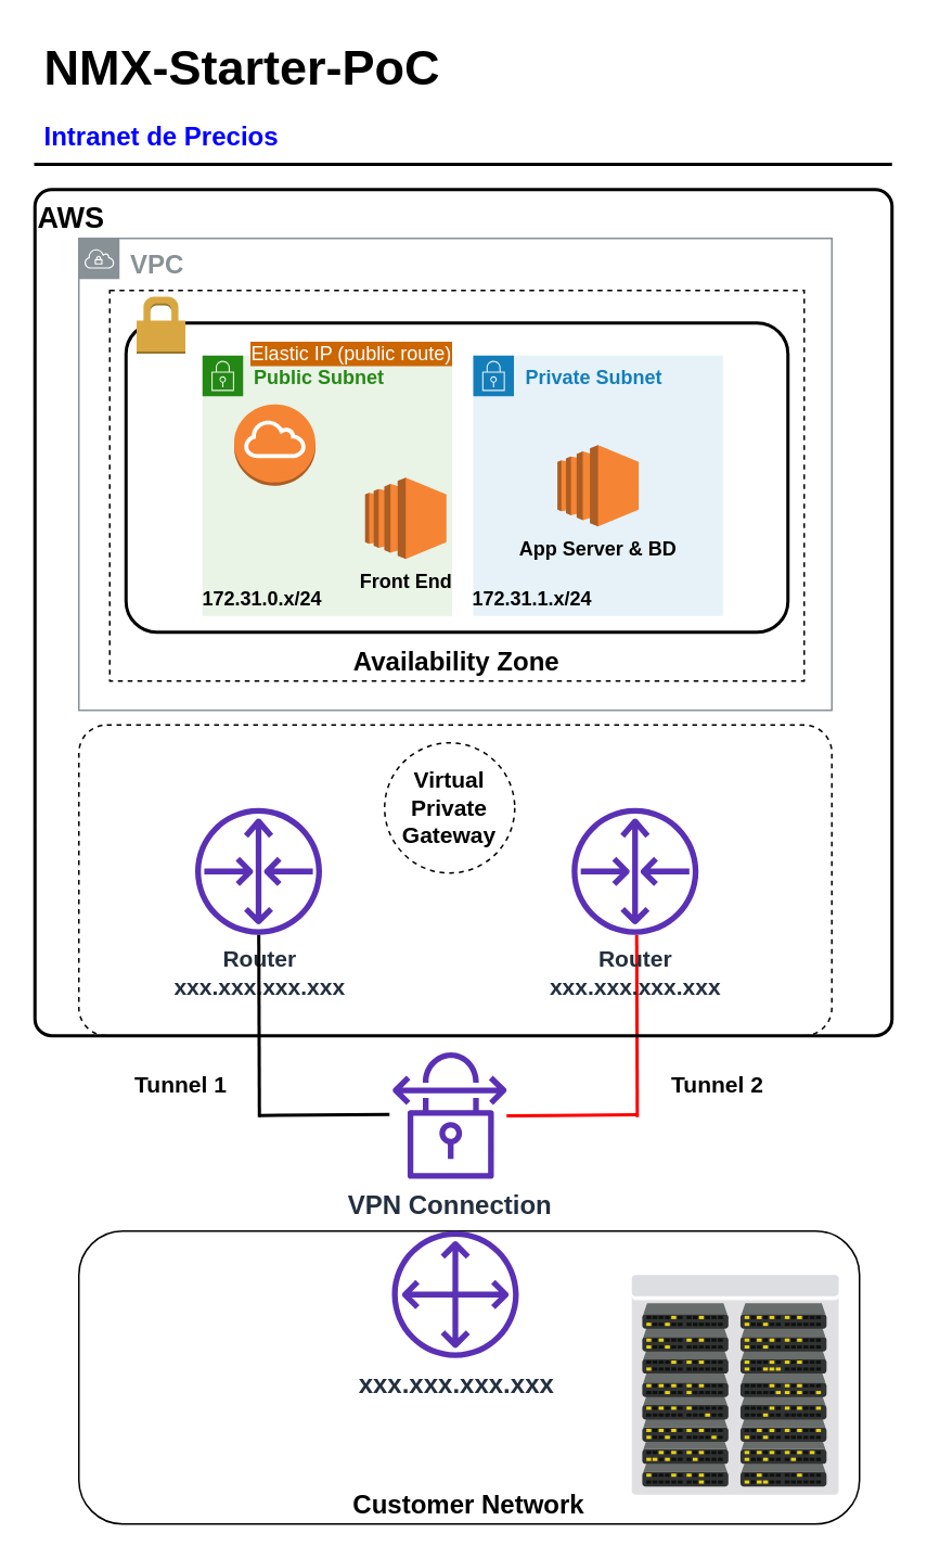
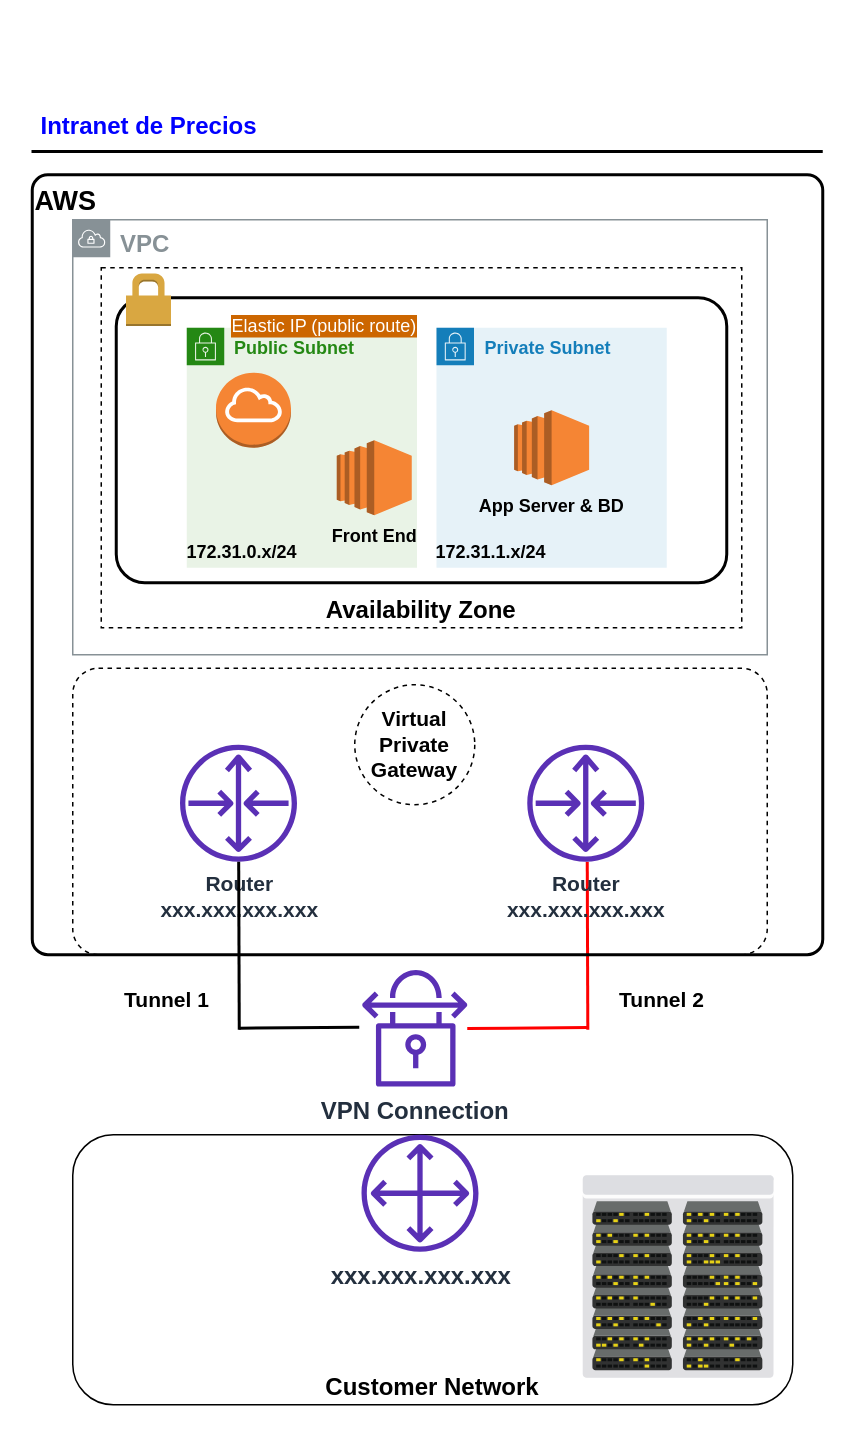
  <mxCell id="0" />
  <mxCell id="1" parent="0" />
  <mxCell id="2" value="" style="endArrow=none;html=1;strokeWidth=2;strokeColor=#FF0000;fontSize=11;" parent="1" edge="1"><mxGeometry width="50" height="50" relative="1" as="geometry"><mxPoint x="391.37" y="686" as="sourcePoint" /><mxPoint x="390.999" y="574" as="targetPoint" /></mxGeometry></mxCell>
  <mxCell id="3" value="AWS" style="rounded=1;arcSize=2;fillColor=none;gradientColor=none;strokeWidth=2;fontStyle=1;verticalAlign=top;align=left;fontSize=18;" parent="1" vertex="1"><mxGeometry x="21" y="116" width="527" height="520" as="geometry" /></mxCell>
  <mxCell id="4" value="&lt;font style=&quot;font-size: 16px&quot;&gt;&lt;b&gt;VPC&lt;/b&gt;&lt;/font&gt;" style="outlineConnect=0;gradientColor=none;html=1;whiteSpace=wrap;fontSize=12;fontStyle=0;shape=mxgraph.aws4.group;grIcon=mxgraph.aws4.group_vpc;strokeColor=#879196;fillColor=none;verticalAlign=top;align=left;spacingLeft=30;fontColor=#879196;dashed=0;" parent="1" vertex="1"><mxGeometry x="48" y="146" width="463" height="290" as="geometry" /></mxCell>
  <mxCell id="5" value="&lt;b&gt;&lt;font style=&quot;font-size: 16px&quot;&gt;Availability Zone&lt;/font&gt;&lt;/b&gt;" style="rounded=0;whiteSpace=wrap;html=1;fillColor=none;dashed=1;verticalAlign=bottom;" parent="1" vertex="1"><mxGeometry x="67" y="178" width="427" height="240" as="geometry" /></mxCell>
  <mxCell id="6" value="" style="rounded=1;whiteSpace=wrap;html=1;dashed=1;fillColor=none;arcSize=9;" parent="1" vertex="1"><mxGeometry x="48" y="445" width="463" height="191" as="geometry" /></mxCell>
- <mxCell id="7" value="NMX-Starter-PoC" style="text;html=1;resizable=0;points=[];autosize=1;align=left;verticalAlign=top;spacingTop=-4;fontSize=30;fontStyle=1" parent="1" vertex="1"><mxGeometry x="24.5" y="20.5" width="260" height="40" as="geometry" /></mxCell>
  <mxCell id="8" value="Intranet de Precios" style="text;html=1;resizable=0;points=[];autosize=1;align=left;verticalAlign=top;spacingTop=-4;fontSize=16;fontColor=#0000FF;fontStyle=1" parent="1" vertex="1"><mxGeometry x="24.5" y="70.5" width="160" height="20" as="geometry" /></mxCell>
  <mxCell id="9" value="" style="line;strokeWidth=2;html=1;fontSize=14;" parent="1" vertex="1"><mxGeometry x="20.5" y="95.5" width="527.5" height="10" as="geometry" /></mxCell>
  <mxCell id="10" value="&lt;b style=&quot;font-size: 14px&quot;&gt;Router&lt;br&gt;xxx.xxx.xxx.xxx&lt;br&gt;&lt;/b&gt;" style="outlineConnect=0;fontColor=#232F3E;gradientColor=none;fillColor=#5A30B5;strokeColor=none;dashed=0;verticalLabelPosition=bottom;verticalAlign=top;align=center;html=1;fontSize=12;fontStyle=0;aspect=fixed;pointerEvents=1;shape=mxgraph.aws4.router;" parent="1" vertex="1"><mxGeometry x="119.5" y="496" width="78" height="78" as="geometry" /></mxCell>
  <mxCell id="11" value="&lt;b style=&quot;font-size: 14px&quot;&gt;Router&lt;br&gt;xxx.xxx.xxx.xxx&lt;br&gt;&lt;/b&gt;" style="outlineConnect=0;fontColor=#232F3E;gradientColor=none;fillColor=#5A30B5;strokeColor=none;dashed=0;verticalLabelPosition=bottom;verticalAlign=top;align=center;html=1;fontSize=12;fontStyle=0;aspect=fixed;pointerEvents=1;shape=mxgraph.aws4.router;" parent="1" vertex="1"><mxGeometry x="351" y="496" width="78" height="78" as="geometry" /></mxCell>
  <mxCell id="12" value="&lt;b style=&quot;font-size: 14px;&quot;&gt;Virtual Private Gateway&lt;/b&gt;" style="ellipse;whiteSpace=wrap;html=1;aspect=fixed;fillColor=none;fontSize=14;dashed=1;" parent="1" vertex="1"><mxGeometry x="236" y="456" width="80" height="80" as="geometry" /></mxCell>
  <mxCell id="13" value="" style="endArrow=none;html=1;strokeWidth=2;" parent="1" target="10" edge="1"><mxGeometry width="50" height="50" relative="1" as="geometry"><mxPoint x="159" y="686" as="sourcePoint" /><mxPoint x="651" y="606" as="targetPoint" /></mxGeometry></mxCell>
  <mxCell id="14" value="&lt;font style=&quot;font-size: 16px&quot;&gt;&lt;b&gt;VPN Connection&lt;/b&gt;&lt;/font&gt;" style="outlineConnect=0;fontColor=#232F3E;gradientColor=none;fillColor=#5A30B5;strokeColor=none;dashed=0;verticalLabelPosition=bottom;verticalAlign=top;align=center;html=1;fontSize=12;fontStyle=0;aspect=fixed;pointerEvents=1;shape=mxgraph.aws4.vpn_connection;" parent="1" vertex="1"><mxGeometry x="241" y="646" width="70" height="78" as="geometry" /></mxCell>
  <mxCell id="15" value="" style="endArrow=none;html=1;strokeWidth=2;" parent="1" edge="1"><mxGeometry width="50" height="50" relative="1" as="geometry"><mxPoint x="159" y="685" as="sourcePoint" /><mxPoint x="239" y="684.304" as="targetPoint" /></mxGeometry></mxCell>
  <mxCell id="16" value="" style="endArrow=none;html=1;strokeWidth=2;strokeColor=#FF0000;" parent="1" edge="1"><mxGeometry width="50" height="50" relative="1" as="geometry"><mxPoint x="311" y="685.2" as="sourcePoint" /><mxPoint x="391" y="684.504" as="targetPoint" /></mxGeometry></mxCell>
  <mxCell id="17" value="&lt;font style=&quot;font-size: 14px;&quot;&gt;Tunnel 1&lt;/font&gt;" style="text;html=1;strokeColor=none;fillColor=none;align=center;verticalAlign=middle;whiteSpace=wrap;rounded=0;fontSize=14;fontStyle=1" parent="1" vertex="1"><mxGeometry x="71" y="656" width="80" height="20" as="geometry" /></mxCell>
  <mxCell id="18" value="&lt;font style=&quot;font-size: 14px&quot;&gt;Tunnel 2&lt;/font&gt;" style="text;html=1;strokeColor=none;fillColor=none;align=center;verticalAlign=middle;whiteSpace=wrap;rounded=0;fontSize=14;fontStyle=1" parent="1" vertex="1"><mxGeometry x="401" y="656" width="80" height="20" as="geometry" /></mxCell>
  <mxCell id="19" value="&lt;b&gt;&lt;font style=&quot;font-size: 16px&quot;&gt;Customer Network&lt;/font&gt;&lt;/b&gt;" style="rounded=1;whiteSpace=wrap;html=1;fillColor=none;fontSize=14;align=center;verticalAlign=bottom;" parent="1" vertex="1"><mxGeometry x="48" y="756" width="480" height="180" as="geometry" /></mxCell>
  <mxCell id="20" value="&lt;b&gt;&lt;font style=&quot;font-size: 16px&quot;&gt;xxx.xxx.xxx.xxx&lt;/font&gt;&lt;/b&gt;" style="outlineConnect=0;fontColor=#232F3E;gradientColor=none;fillColor=#5A30B5;strokeColor=none;dashed=0;verticalLabelPosition=bottom;verticalAlign=top;align=center;html=1;fontSize=12;fontStyle=0;aspect=fixed;pointerEvents=1;shape=mxgraph.aws4.customer_gateway;" parent="1" vertex="1"><mxGeometry x="240.5" y="756" width="78" height="78" as="geometry" /></mxCell>
  <mxCell id="21" value="" style="verticalLabelPosition=bottom;aspect=fixed;html=1;verticalAlign=top;strokeColor=none;align=center;outlineConnect=0;shape=mxgraph.citrix.datacenter;fillColor=none;fontSize=16;" parent="1" vertex="1"><mxGeometry x="388" y="783" width="127.5" height="135" as="geometry" /></mxCell>
  <mxCell id="22" value="" style="rounded=1;arcSize=10;dashed=0;fillColor=none;gradientColor=none;strokeWidth=2;" parent="1" vertex="1"><mxGeometry x="77" y="198" width="407" height="190" as="geometry" /></mxCell>
  <mxCell id="23" value="" style="dashed=0;html=1;shape=mxgraph.aws3.permissions;fillColor=#D9A741;gradientColor=none;dashed=0;" parent="1" vertex="1"><mxGeometry x="83.5" y="181.75" width="30" height="35" as="geometry" /></mxCell>
  <mxCell id="24" value="Public Subnet" style="points=[[0,0],[0.25,0],[0.5,0],[0.75,0],[1,0],[1,0.25],[1,0.5],[1,0.75],[1,1],[0.75,1],[0.5,1],[0.25,1],[0,1],[0,0.75],[0,0.5],[0,0.25]];outlineConnect=0;gradientColor=none;html=1;whiteSpace=wrap;fontSize=12;fontStyle=1;shape=mxgraph.aws4.group;grIcon=mxgraph.aws4.group_security_group;grStroke=0;strokeColor=#248814;fillColor=#E9F3E6;verticalAlign=top;align=left;spacingLeft=30;fontColor=#248814;dashed=0;" vertex="1" parent="1"><mxGeometry x="124" y="218" width="153.5" height="160" as="geometry" /></mxCell>
  <mxCell id="25" value="Front End" style="outlineConnect=0;dashed=0;verticalLabelPosition=bottom;verticalAlign=top;align=center;html=1;shape=mxgraph.aws3.ec2;fillColor=#F58534;gradientColor=none;fontStyle=1" vertex="1" parent="1"><mxGeometry x="224" y="293" width="50" height="50" as="geometry" /></mxCell>
  <mxCell id="26" value="Private Subnet" style="points=[[0,0],[0.25,0],[0.5,0],[0.75,0],[1,0],[1,0.25],[1,0.5],[1,0.75],[1,1],[0.75,1],[0.5,1],[0.25,1],[0,1],[0,0.75],[0,0.5],[0,0.25]];outlineConnect=0;gradientColor=none;html=1;whiteSpace=wrap;fontSize=12;fontStyle=1;shape=mxgraph.aws4.group;grIcon=mxgraph.aws4.group_security_group;grStroke=0;strokeColor=#147EBA;fillColor=#E6F2F8;verticalAlign=top;align=left;spacingLeft=30;fontColor=#147EBA;dashed=0;" vertex="1" parent="1"><mxGeometry x="290.5" y="218" width="153.5" height="160" as="geometry" /></mxCell>
  <mxCell id="27" value="App Server &amp;amp; BD" style="outlineConnect=0;dashed=0;verticalLabelPosition=bottom;verticalAlign=top;align=center;html=1;shape=mxgraph.aws3.ec2;fillColor=#F58534;gradientColor=none;fontStyle=1" vertex="1" parent="1"><mxGeometry x="342.25" y="273" width="50" height="50" as="geometry" /></mxCell>
  <mxCell id="28" value="" style="outlineConnect=0;dashed=0;verticalLabelPosition=bottom;verticalAlign=top;align=center;html=1;shape=mxgraph.aws3.internet_gateway;fillColor=#F58534;gradientColor=none;" vertex="1" parent="1"><mxGeometry x="143.5" y="248" width="50" height="50" as="geometry" /></mxCell>
  <mxCell id="29" value="Elastic IP (public route)" style="text;html=1;strokeColor=none;fillColor=none;align=center;verticalAlign=middle;whiteSpace=wrap;rounded=0;labelBackgroundColor=#CC6600;fontColor=#FFFFFF;fontStyle=0" vertex="1" parent="1"><mxGeometry x="150.5" y="197" width="130" height="40" as="geometry" /></mxCell>
  <mxCell id="30" value="&lt;font&gt;172.31.0.x/24&lt;/font&gt;" style="text;html=1;strokeColor=none;fillColor=none;align=center;verticalAlign=middle;whiteSpace=wrap;rounded=0;labelBackgroundColor=none;fontStyle=1" vertex="1" parent="1"><mxGeometry x="140.5" y="358" width="40" height="20" as="geometry" /></mxCell>
  <mxCell id="31" value="&lt;font&gt;172.31.1.x/24&lt;/font&gt;" style="text;html=1;strokeColor=none;fillColor=none;align=center;verticalAlign=middle;whiteSpace=wrap;rounded=0;labelBackgroundColor=none;fontStyle=1" vertex="1" parent="1"><mxGeometry x="307" y="358" width="40" height="20" as="geometry" /></mxCell>
